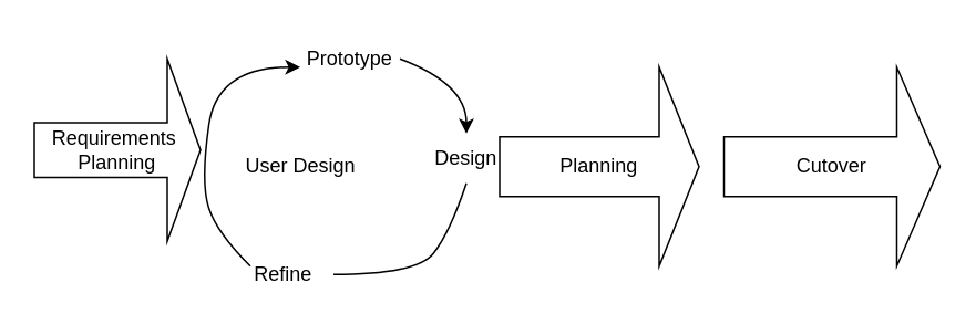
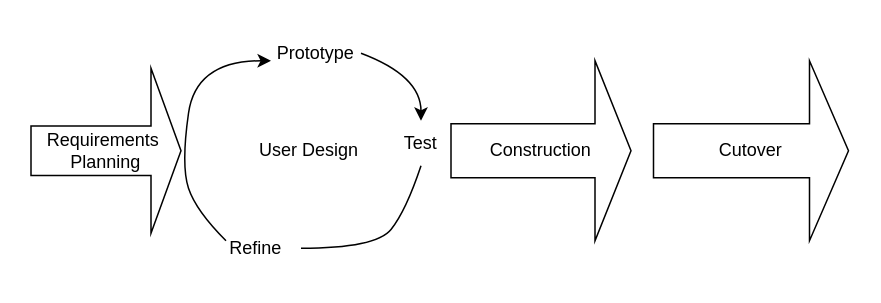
  <mxCell id="0" />
  <mxCell id="1" parent="0" />
  <mxCell id="2" value="" style="curved=1;endArrow=classic;html=1;rounded=0;" edge="1" parent="1"><mxGeometry width="50" height="50" relative="1" as="geometry"><mxPoint x="150" y="160" as="sourcePoint" /><mxPoint x="180" y="40" as="targetPoint" /><Array as="points"><mxPoint x="130" y="140" /><mxPoint x="120" y="110" /><mxPoint x="130" y="40" /></Array></mxGeometry></mxCell>
  <mxCell id="3" value="Prototype" style="text;html=1;strokeColor=none;fillColor=none;align=center;verticalAlign=middle;whiteSpace=wrap;rounded=0;" vertex="1" parent="1"><mxGeometry x="180" y="20" width="60" height="30" as="geometry" /></mxCell>
  <mxCell id="4" value="" style="curved=1;endArrow=classic;html=1;rounded=0;exitX=1;exitY=0.5;exitDx=0;exitDy=0;" edge="1" parent="1" source="3"><mxGeometry width="50" height="50" relative="1" as="geometry"><mxPoint x="240" y="30" as="sourcePoint" /><mxPoint x="280" y="80" as="targetPoint" /><Array as="points"><mxPoint x="280" y="50" /></Array></mxGeometry></mxCell>
- <mxCell id="5" value="Design" style="text;html=1;strokeColor=none;fillColor=none;align=center;verticalAlign=middle;whiteSpace=wrap;rounded=0;" vertex="1" parent="1"><mxGeometry x="250" y="80" width="60" height="30" as="geometry" /></mxCell>
+ <mxCell id="5" value="Test" style="text;html=1;strokeColor=none;fillColor=none;align=center;verticalAlign=middle;whiteSpace=wrap;rounded=0;" vertex="1" parent="1"><mxGeometry x="250" y="80" width="60" height="30" as="geometry" /></mxCell>
  <mxCell id="6" value="Refine" style="text;html=1;strokeColor=none;fillColor=none;align=center;verticalAlign=middle;whiteSpace=wrap;rounded=0;" vertex="1" parent="1"><mxGeometry x="140" y="150" width="60" height="30" as="geometry" /></mxCell>
  <mxCell id="7" value="" style="curved=1;endArrow=none;html=1;rounded=0;entryX=1;entryY=0.5;entryDx=0;entryDy=0;exitX=0.5;exitY=1;exitDx=0;exitDy=0;" edge="1" parent="1" source="5" target="6"><mxGeometry width="50" height="50" relative="1" as="geometry"><mxPoint x="260" y="190" as="sourcePoint" /><mxPoint x="310" y="140" as="targetPoint" /><Array as="points"><mxPoint x="270" y="140" /><mxPoint x="250" y="165" /></Array></mxGeometry></mxCell>
- <mxCell id="8" value="Planning" style="shape=singleArrow;whiteSpace=wrap;html=1;" vertex="1" parent="1"><mxGeometry x="300" y="40" width="120" height="120" as="geometry" /></mxCell>
+ <mxCell id="8" value="Construction" style="shape=singleArrow;whiteSpace=wrap;html=1;" vertex="1" parent="1"><mxGeometry x="300" y="40" width="120" height="120" as="geometry" /></mxCell>
  <mxCell id="9" value="Cutover" style="shape=singleArrow;whiteSpace=wrap;html=1;" vertex="1" parent="1"><mxGeometry x="435" y="40" width="130" height="120" as="geometry" /></mxCell>
- <mxCell id="10" value="Requirements&amp;nbsp;&lt;br&gt;Planning" style="shape=singleArrow;whiteSpace=wrap;html=1;" vertex="1" parent="1"><mxGeometry x="20" y="35" width="100" height="110" as="geometry" /></mxCell>
- <mxCell id="11" value="User Design" style="text;html=1;align=center;verticalAlign=middle;resizable=0;points=[];autosize=1;strokeColor=none;fillColor=none;" vertex="1" parent="1"><mxGeometry x="135" y="85" width="90" height="30" as="geometry" /></mxCell>
+ <mxCell id="10" value="Requirements&amp;nbsp;&lt;br&gt;Planning" style="shape=singleArrow;whiteSpace=wrap;html=1;" vertex="1" parent="1"><mxGeometry x="20" y="45" width="100" height="110" as="geometry" /></mxCell>
+ <mxCell id="11" value="User Design" style="text;html=1;align=center;verticalAlign=middle;resizable=0;points=[];autosize=1;strokeColor=none;fillColor=none;" vertex="1" parent="1"><mxGeometry x="160" y="85" width="90" height="30" as="geometry" /></mxCell>
